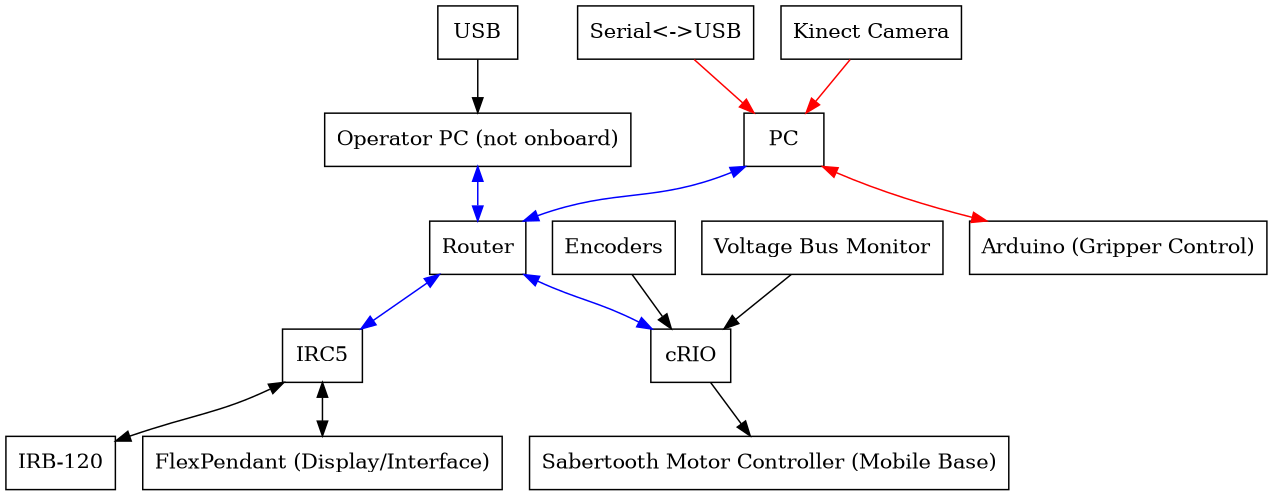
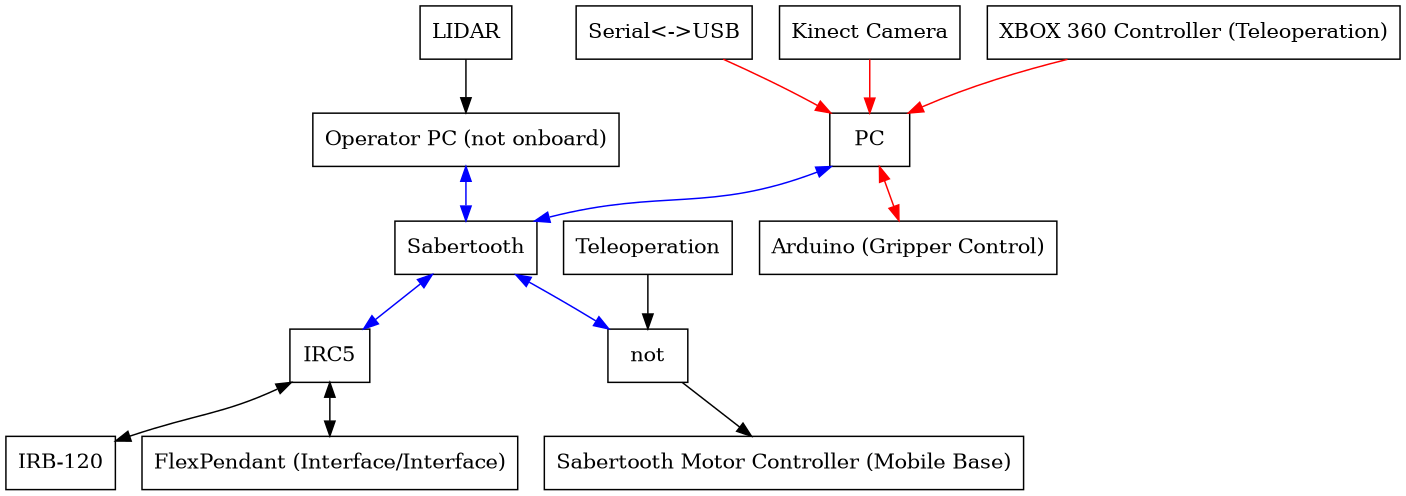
  digraph {
    ranksep=0.5
    node [shape=box]
-   n1 [label=USB]
+   n1 [label=LIDAR]
    n2 [label="Operator PC (not onboard)" shape=record]
    n3 [label="Serial<->USB"]
    n4 [label=PC shape=record]
-   n5 [label=Router shape=record]
+   n5 [label=Sabertooth shape=record]
    n6 [label="Arduino (Gripper Control)"]
    n7 [label="Kinect Camera"]
+   n8 [label="XBOX 360 Controller (Teleoperation)"]
    n9 [label=IRC5 shape=record]
-   n10 [label=cRIO shape=record]
+   n10 [label=not shape=record]
    n11 [label="IRB-120"]
-   n12 [label="FlexPendant (Display/Interface)"]
+   n12 [label="FlexPendant (Interface/Interface)"]
    n13 [label="Sabertooth Motor Controller (Mobile Base)"]
-   n14 [label=Encoders]
-   n15 [label="Voltage Bus Monitor" shape=record]
+   n14 [label=Teleoperation]
    n1 -> n2
    n2 -> n5 [color=blue dir=both headport=wifi]
    n3 -> n4 [color=red headport=usb1]
    n4 -> n5 [color=blue dir=both headport=eth1 tailport=eth1]
    n4 -> n6 [color=red dir=both tailport=usb4]
    n5 -> n9 [color=blue dir=both headport=eth1 tailport=eth2]
    n5 -> n10 [color=blue dir=both headport=eth1 tailport=eth3]
    n7 -> n4 [color=red headport=usb2]
+   n8 -> n4 [color=red headport=usb3]
    n9 -> n11 [dir=both tailport=XS2]
    n9 -> n12 [dir=both tailport=XS4]
    n10 -> n13 [tailport=FDIO]
    n14 -> n10 [headport=DIO]
-   n15 -> n10 [headport=AI]
  }
